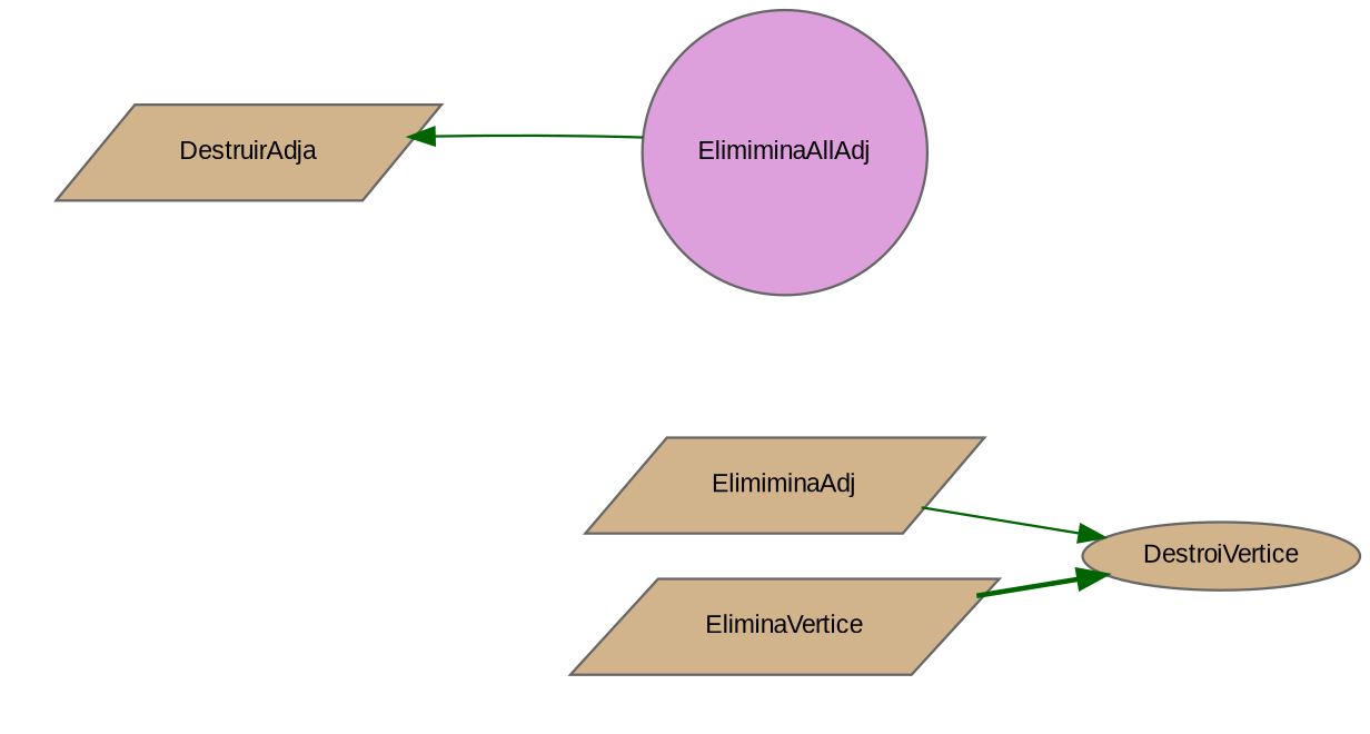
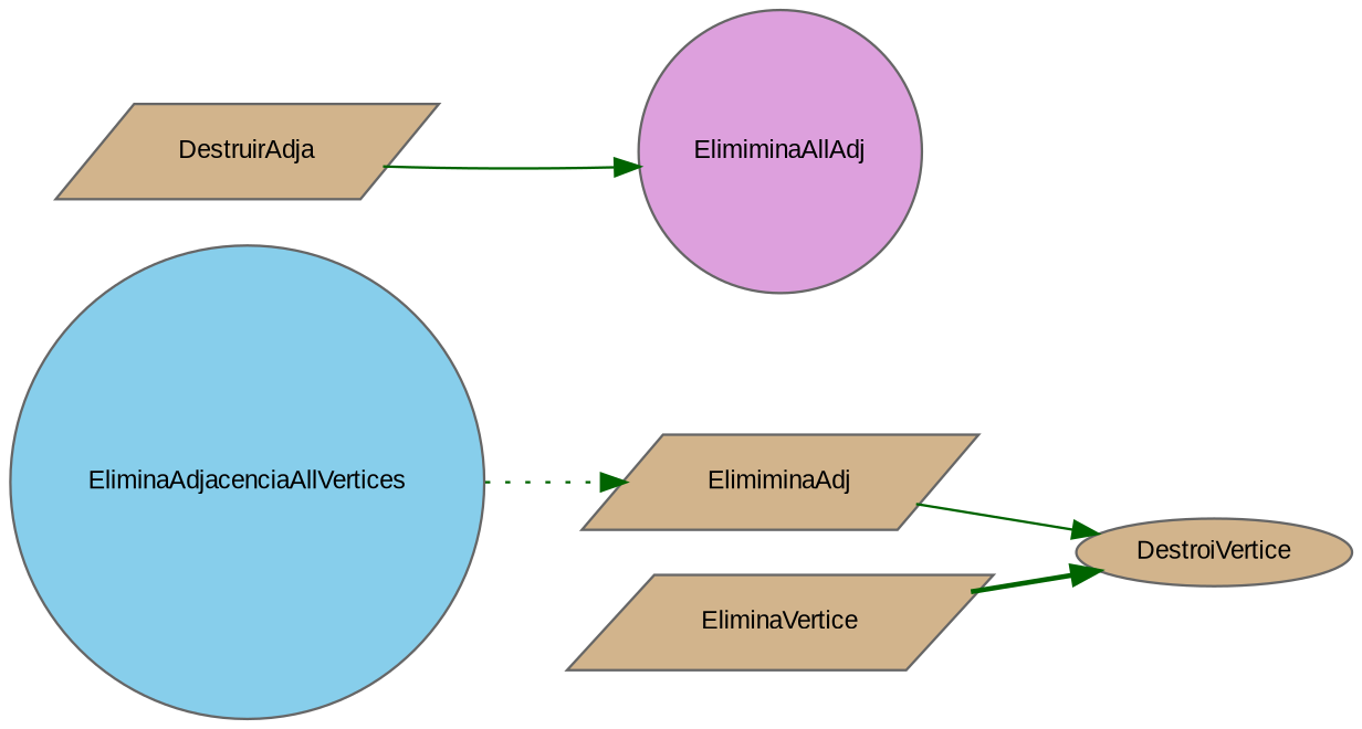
  digraph {
    fontname="Liberation Sans"
    rankdir=LR
    node [color=grey40 fillcolor=tan fontname="Liberation Sans" fontsize=10 shape=parallelogram style=filled]
    edge [color=darkgreen fontname="Liberation Sans" fontsize=10 labelfontname=Helvetica labelfontsize=10 style=solid]
+   n1 [fillcolor=skyblue height=0.2 label=EliminaAdjacenciaAllVertices shape=circle width=0.4]
    n2 [height=0.2 label=ElimiminaAdj width=0.4]
    n3 [height=0.2 label=EliminaVertice width=0.4]
    n4 [height=0.2 label=DestroiVertice shape=ellipse width=0.4]
    n5 [height=0.2 label=DestruirAdja width=0.4]
    n6 [fillcolor=plum height=0.2 label=ElimiminaAllAdj shape=circle width=0.4]
+   n1 -> n2 [style=dotted]
    n2 -> n4
    n3 -> n4 [style=bold]
-   n6 -> n5
+   n5 -> n6
  }
